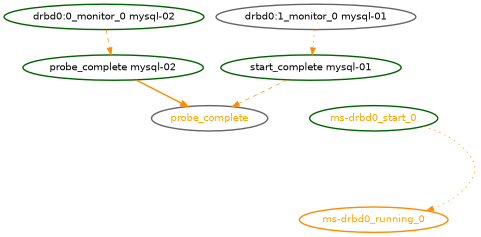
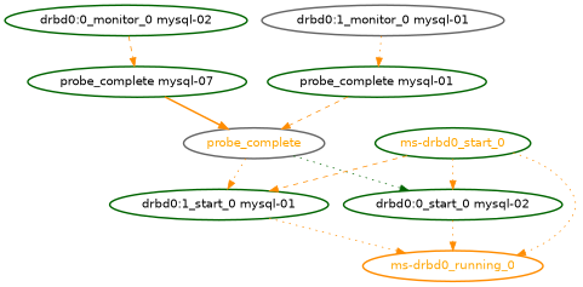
  digraph {
    fontname="DejaVu Sans"
    node [color=darkgreen fontcolor=black fontname="DejaVu Sans" style=bold]
    edge [color=darkorange fontname="DejaVu Sans" style=dotted]
    "drbd0:0_monitor_0 mysql-02"
-   "probe_complete mysql-02"
+   "probe_complete mysql-02" [label="probe_complete mysql-07"]
    probe_complete [color=gray40 fontcolor=orange]
+   "drbd0:0_start_0 mysql-02"
+   "drbd0:1_start_0 mysql-01"
    "ms-drbd0_running_0" [color=darkorange fontcolor=orange]
    "drbd0:1_monitor_0 mysql-01" [color=gray40]
-   "probe_complete mysql-01" [label="start_complete mysql-01"]
+   "probe_complete mysql-01"
    "ms-drbd0_start_0" [fontcolor=orange]
    "drbd0:0_monitor_0 mysql-02" -> "probe_complete mysql-02" [style=dashed]
    "probe_complete mysql-02" -> probe_complete [style=bold]
+   probe_complete -> "drbd0:0_start_0 mysql-02" [color=darkgreen]
+   probe_complete -> "drbd0:1_start_0 mysql-01"
+   "drbd0:0_start_0 mysql-02" -> "ms-drbd0_running_0"
+   "drbd0:1_start_0 mysql-01" -> "ms-drbd0_running_0"
    "drbd0:1_monitor_0 mysql-01" -> "probe_complete mysql-01"
    "probe_complete mysql-01" -> probe_complete [style=dashed]
+   "ms-drbd0_start_0" -> "drbd0:0_start_0 mysql-02"
+   "ms-drbd0_start_0" -> "drbd0:1_start_0 mysql-01" [style=dashed]
    "ms-drbd0_start_0" -> "ms-drbd0_running_0"
  }
